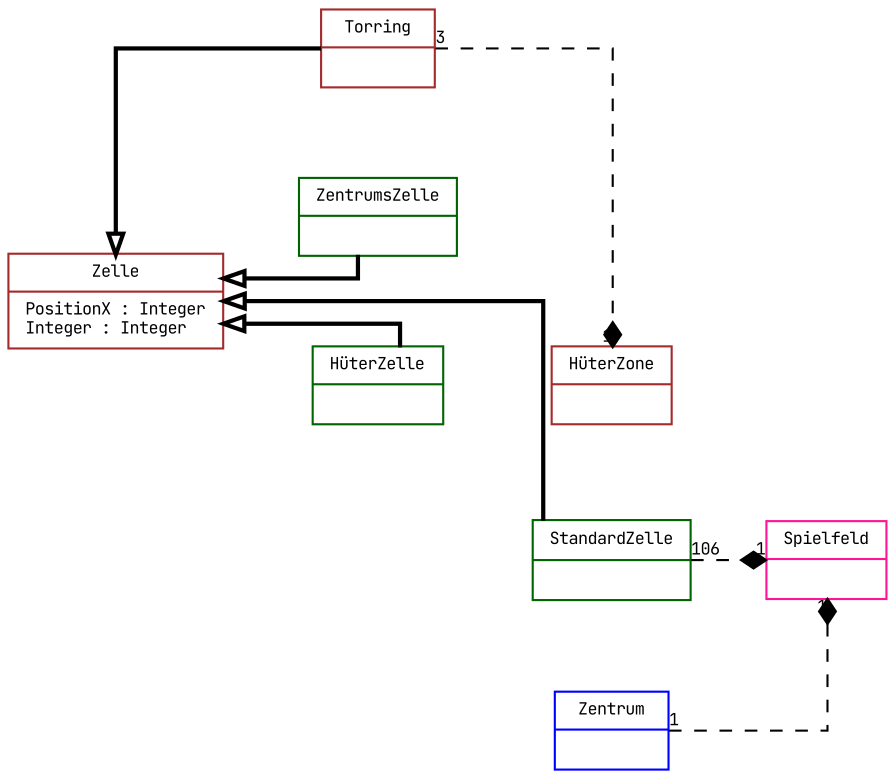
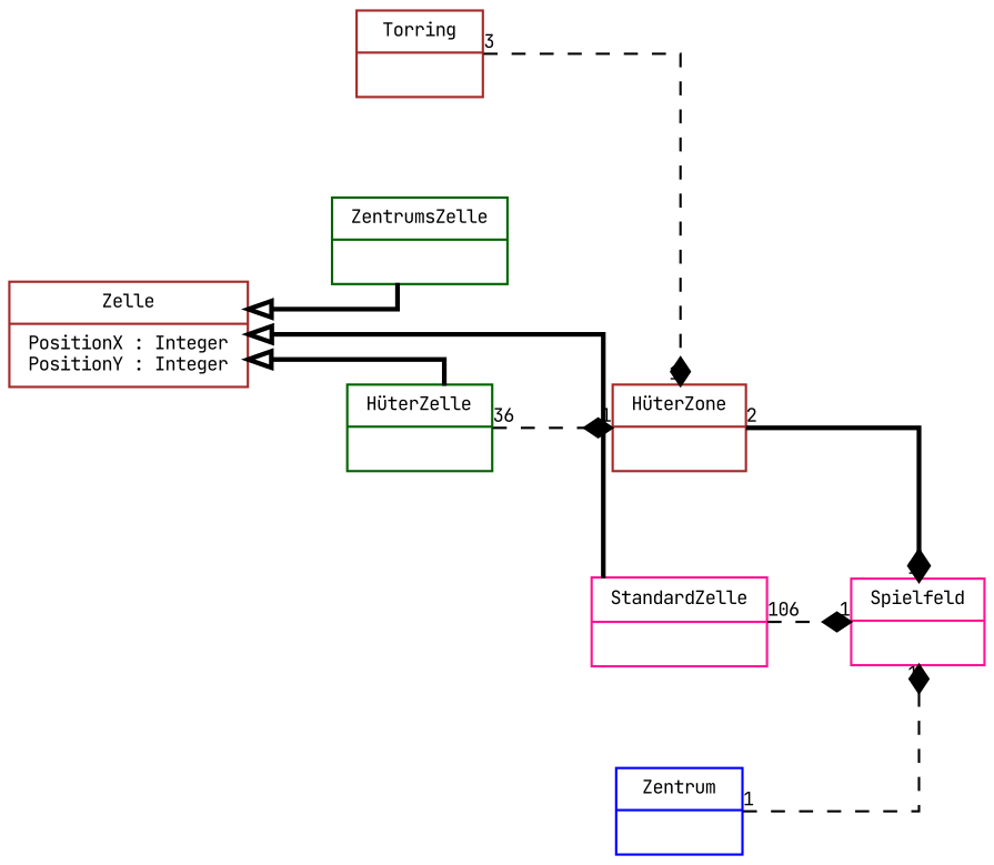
  digraph {
    fontname="JetBrains Mono"
    fontsize=8
    nodesep=0.6
    rankdir=LR
    splines=ortho
    node [color=brown fontname="JetBrains Mono" fontsize=8 shape=record]
    edge [arrowhead=diamond fontname="JetBrains Mono" fontsize=8 labeldistance=1.4 style=bold headlabel=1]
    n1 [color=deeppink label="Spielfeld|"]
-   n2 [label="Zelle|PositionX : Integer\lInteger : Integer\l"]
+   n2 [label="Zelle|PositionX : Integer\lPositionY : Integer\l"]
    n3 [label="Torring|"]
    n4 [color=darkgreen label="ZentrumsZelle|"]
    n5 [color=darkgreen label="HüterZelle|"]
-   n6 [color=darkgreen label="StandardZelle|"]
+   n6 [color=deeppink label="StandardZelle|"]
    n7 [label="HüterZone|"]
    n8 [color=blue label="Zentrum|"]
-   n2 -> n3 [arrowhead=none arrowtail=onormal dir=both headlabel=""]
    n2 -> n4 [arrowhead=none arrowtail=onormal dir=both headlabel=""]
    n2 -> n5 [arrowhead=none arrowtail=onormal dir=both headlabel=""]
    n2 -> n6 [arrowhead=none arrowtail=onormal dir=both headlabel=""]
    n3 -> n7 [style=dashed taillabel=3]
+   n5 -> n7 [style=dashed taillabel=36]
    n6 -> n1 [style=dashed taillabel=106]
+   n7 -> n1 [taillabel=2]
    n8 -> n1 [style=dashed taillabel=1]
  }
